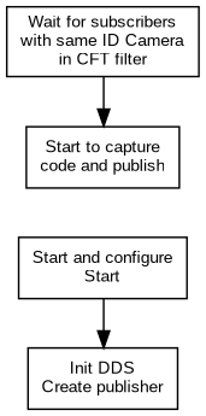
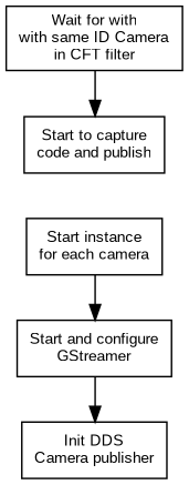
  digraph {
    fontname="Liberation Sans"
    fontsize=10
    nodesep=0.4
    rankdir=LR
    splines=ortho
    node [fontname="Liberation Sans" fontsize=10 shape=box]
    edge [constraint=false fontname="Liberation Sans" fontsize=10]
-   n2 [label="Start and configure\nStart"]
-   n3 [label="Init DDS\nCreate publisher"]
-   n4 [label="Wait for subscribers\nwith same ID Camera\nin CFT filter"]
+   n1 [label="Start instance\nfor each camera"]
+   n2 [label="Start and configure\nGStreamer"]
+   n3 [label="Init DDS\nCamera publisher"]
+   n4 [label="Wait for with\nwith same ID Camera\nin CFT filter"]
    n5 [label="Start to capture\ncode and publish"]
    subgraph sub_1 {
      rank=same
+     n1
      n2
      n3
      n4
      n5
    }
+   n1 -> n2
    n2 -> n3
    n4 -> n5
  }
